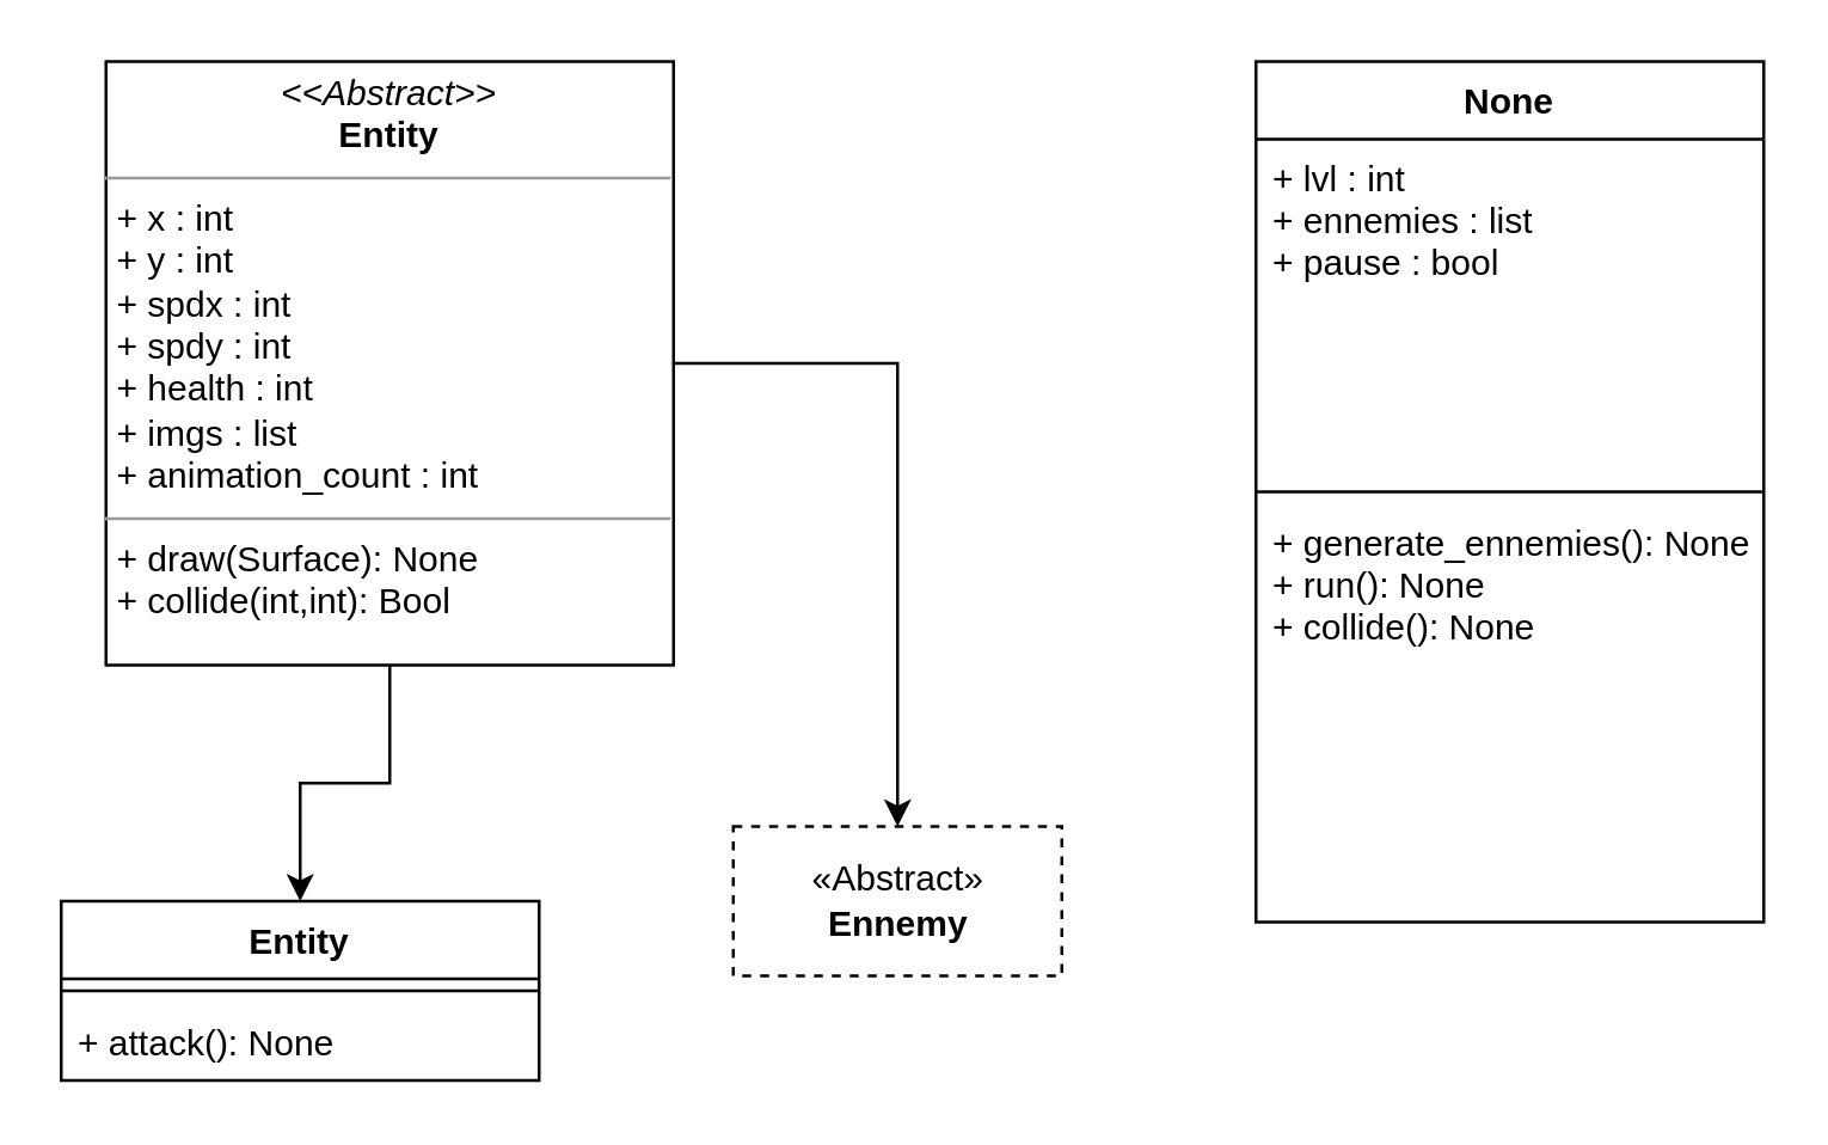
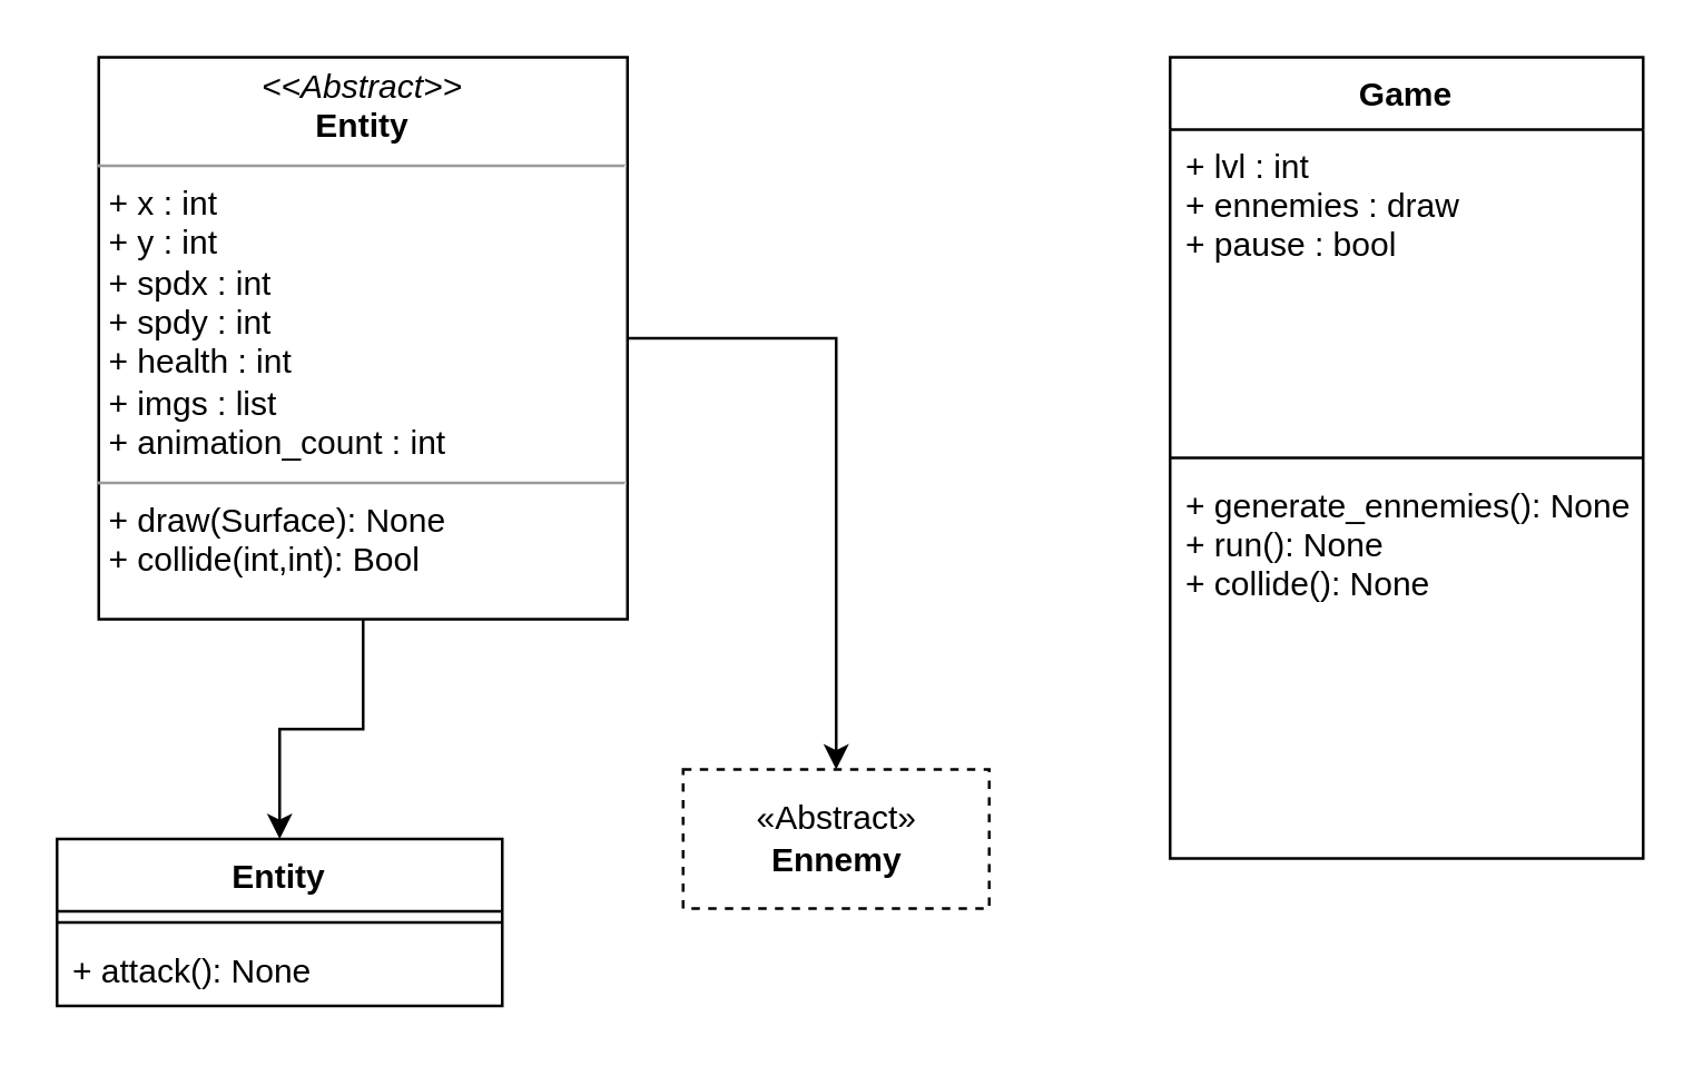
  <mxCell id="0" />
  <mxCell id="1" parent="0" />
  <mxCell id="2" value="Entity" style="swimlane;fontStyle=1;align=center;verticalAlign=top;childLayout=stackLayout;horizontal=1;startSize=26;horizontalStack=0;resizeParent=1;resizeParentMax=0;resizeLast=0;collapsible=1;marginBottom=0;" vertex="1" parent="1"><mxGeometry x="20" y="301" width="160" height="60" as="geometry" /></mxCell>
  <mxCell id="3" value="" style="line;strokeWidth=1;fillColor=none;align=left;verticalAlign=middle;spacingTop=-1;spacingLeft=3;spacingRight=3;rotatable=0;labelPosition=right;points=[];portConstraint=eastwest;" vertex="1" parent="2"><mxGeometry y="26" width="160" height="8" as="geometry" /></mxCell>
  <mxCell id="4" value="+ attack(): None&#10;" style="text;strokeColor=none;fillColor=none;align=left;verticalAlign=top;spacingLeft=4;spacingRight=4;overflow=hidden;rotatable=0;points=[[0,0.5],[1,0.5]];portConstraint=eastwest;" vertex="1" parent="2"><mxGeometry y="34" width="160" height="26" as="geometry" /></mxCell>
  <mxCell id="5" style="edgeStyle=orthogonalEdgeStyle;rounded=0;orthogonalLoop=1;jettySize=auto;html=1;entryX=0.5;entryY=0;entryDx=0;entryDy=0;" edge="1" parent="1" source="7" target="2"><mxGeometry relative="1" as="geometry" /></mxCell>
  <mxCell id="6" style="edgeStyle=orthogonalEdgeStyle;rounded=0;orthogonalLoop=1;jettySize=auto;html=1;exitX=1;exitY=0.5;exitDx=0;exitDy=0;entryX=0.5;entryY=0;entryDx=0;entryDy=0;" edge="1" parent="1" source="7" target="8"><mxGeometry relative="1" as="geometry"><mxPoint x="215.333" y="270.333" as="targetPoint" /></mxGeometry></mxCell>
  <mxCell id="7" value="&lt;p style=&quot;margin: 0px ; margin-top: 4px ; text-align: center&quot;&gt;&lt;i&gt;&amp;lt;&amp;lt;Abstract&amp;gt;&amp;gt;&lt;/i&gt;&lt;br&gt;&lt;b&gt;Entity&lt;/b&gt;&lt;/p&gt;&lt;hr size=&quot;1&quot;&gt;&lt;p style=&quot;margin: 0px ; margin-left: 4px&quot;&gt;+ x : int&lt;br&gt;+ y : int&lt;/p&gt;&lt;p style=&quot;margin: 0px ; margin-left: 4px&quot;&gt;+ spdx : int&lt;/p&gt;&lt;p style=&quot;margin: 0px ; margin-left: 4px&quot;&gt;+ spdy : int&lt;/p&gt;&lt;p style=&quot;margin: 0px ; margin-left: 4px&quot;&gt;+ health : int&lt;/p&gt;&lt;p style=&quot;margin: 0px ; margin-left: 4px&quot;&gt;+ imgs : list&lt;/p&gt;&lt;p style=&quot;margin: 0px ; margin-left: 4px&quot;&gt;+ animation_count : int&lt;/p&gt;&lt;hr size=&quot;1&quot;&gt;&lt;p style=&quot;margin: 0px ; margin-left: 4px&quot;&gt;+ draw(Surface): None&lt;/p&gt;&lt;p style=&quot;margin: 0px ; margin-left: 4px&quot;&gt;+ collide(int,int): Bool&lt;/p&gt;&lt;p style=&quot;margin: 0px ; margin-left: 4px&quot;&gt;&lt;br&gt;&lt;/p&gt;" style="verticalAlign=top;align=left;overflow=fill;fontSize=12;fontFamily=Helvetica;html=1;" vertex="1" parent="1"><mxGeometry x="35" y="20" width="190" height="202" as="geometry" /></mxCell>
  <mxCell id="8" value="«Abstract»&lt;br&gt;&lt;b&gt;Ennemy&lt;/b&gt;" style="html=1;dashed=1;" vertex="1" parent="1"><mxGeometry x="245" y="276" width="110" height="50" as="geometry" /></mxCell>
- <mxCell id="9" value="None" style="swimlane;fontStyle=1;align=center;verticalAlign=top;childLayout=stackLayout;horizontal=1;startSize=26;horizontalStack=0;resizeParent=1;resizeParentMax=0;resizeLast=0;collapsible=1;marginBottom=0;" vertex="1" parent="1"><mxGeometry x="420" y="20" width="170" height="288" as="geometry" /></mxCell>
- <mxCell id="10" value="+ lvl : int&#10;+ ennemies : list&#10;+ pause : bool&#10;&#10;" style="text;strokeColor=none;fillColor=none;align=left;verticalAlign=top;spacingLeft=4;spacingRight=4;overflow=hidden;rotatable=0;points=[[0,0.5],[1,0.5]];portConstraint=eastwest;" vertex="1" parent="9"><mxGeometry y="26" width="170" height="114" as="geometry" /></mxCell>
+ <mxCell id="9" value="Game" style="swimlane;fontStyle=1;align=center;verticalAlign=top;childLayout=stackLayout;horizontal=1;startSize=26;horizontalStack=0;resizeParent=1;resizeParentMax=0;resizeLast=0;collapsible=1;marginBottom=0;" vertex="1" parent="1"><mxGeometry x="420" y="20" width="170" height="288" as="geometry" /></mxCell>
+ <mxCell id="10" value="+ lvl : int&#10;+ ennemies : draw&#10;+ pause : bool&#10;&#10;" style="text;strokeColor=none;fillColor=none;align=left;verticalAlign=top;spacingLeft=4;spacingRight=4;overflow=hidden;rotatable=0;points=[[0,0.5],[1,0.5]];portConstraint=eastwest;" vertex="1" parent="9"><mxGeometry y="26" width="170" height="114" as="geometry" /></mxCell>
  <mxCell id="11" value="" style="line;strokeWidth=1;fillColor=none;align=left;verticalAlign=middle;spacingTop=-1;spacingLeft=3;spacingRight=3;rotatable=0;labelPosition=right;points=[];portConstraint=eastwest;" vertex="1" parent="9"><mxGeometry y="140" width="170" height="8" as="geometry" /></mxCell>
  <mxCell id="12" value="+ generate_ennemies(): None&#10;+ run(): None&#10;+ collide(): None" style="text;strokeColor=none;fillColor=none;align=left;verticalAlign=top;spacingLeft=4;spacingRight=4;overflow=hidden;rotatable=0;points=[[0,0.5],[1,0.5]];portConstraint=eastwest;" vertex="1" parent="9"><mxGeometry y="148" width="170" height="140" as="geometry" /></mxCell>
